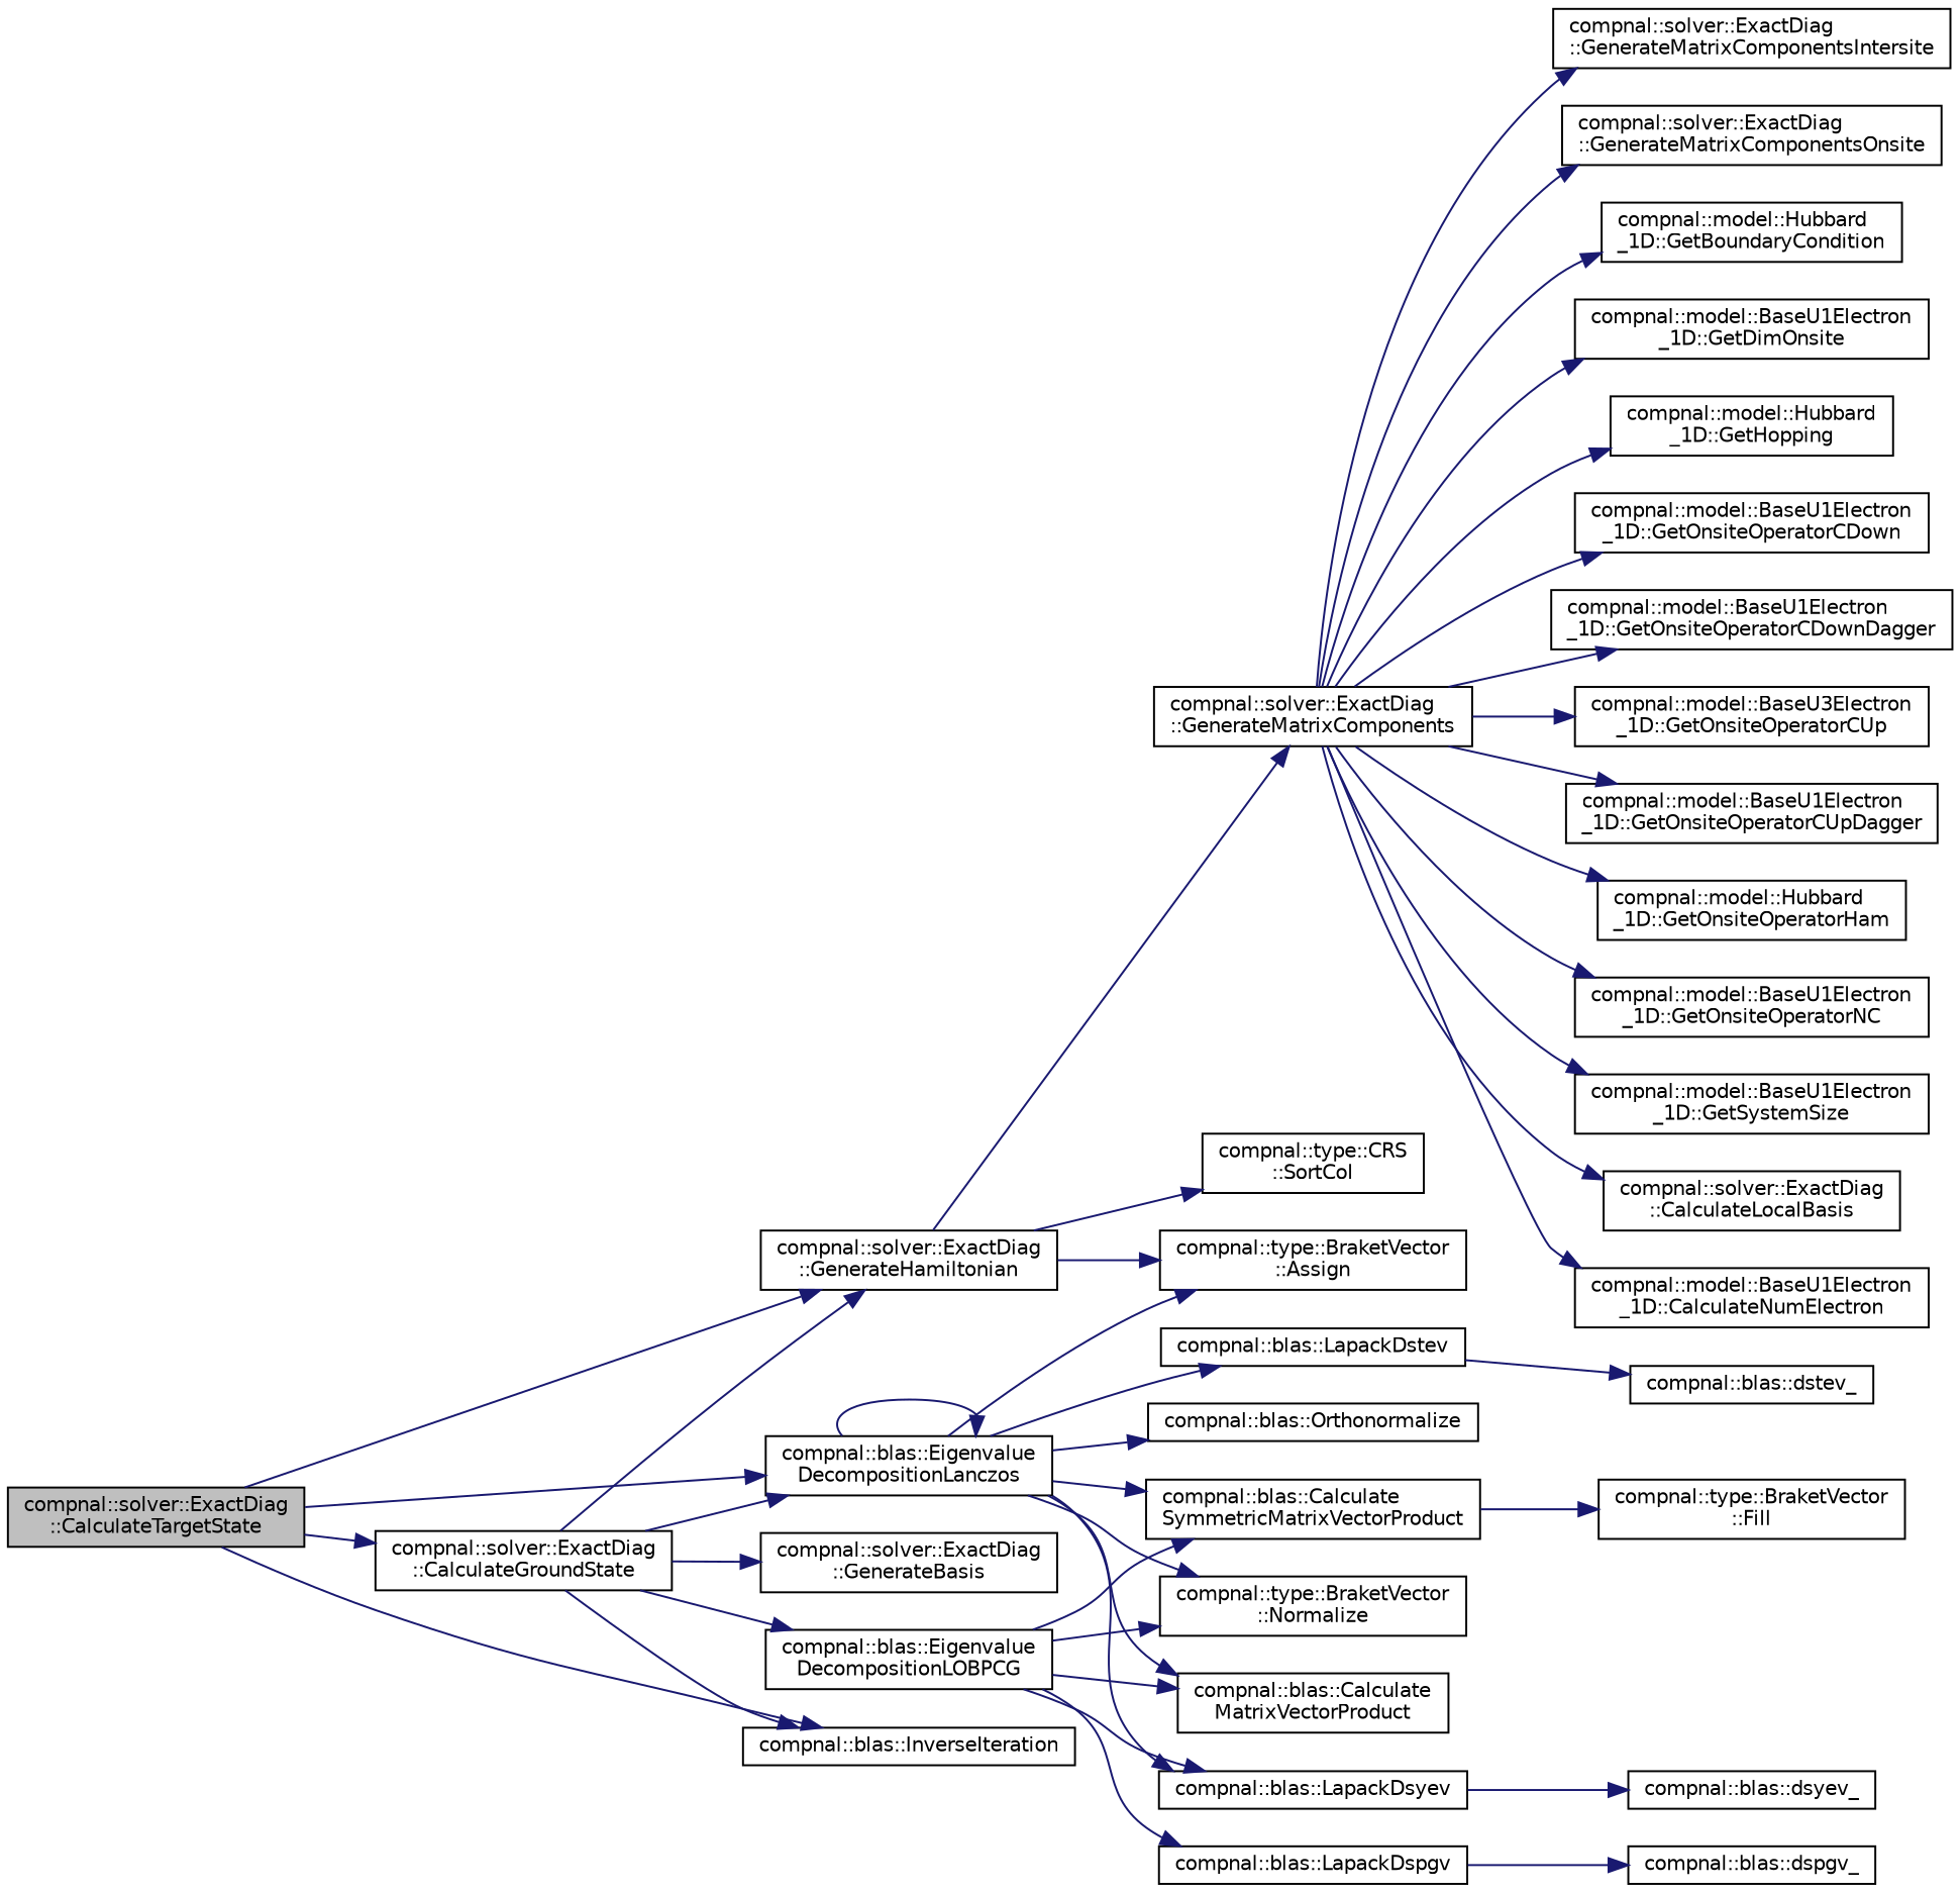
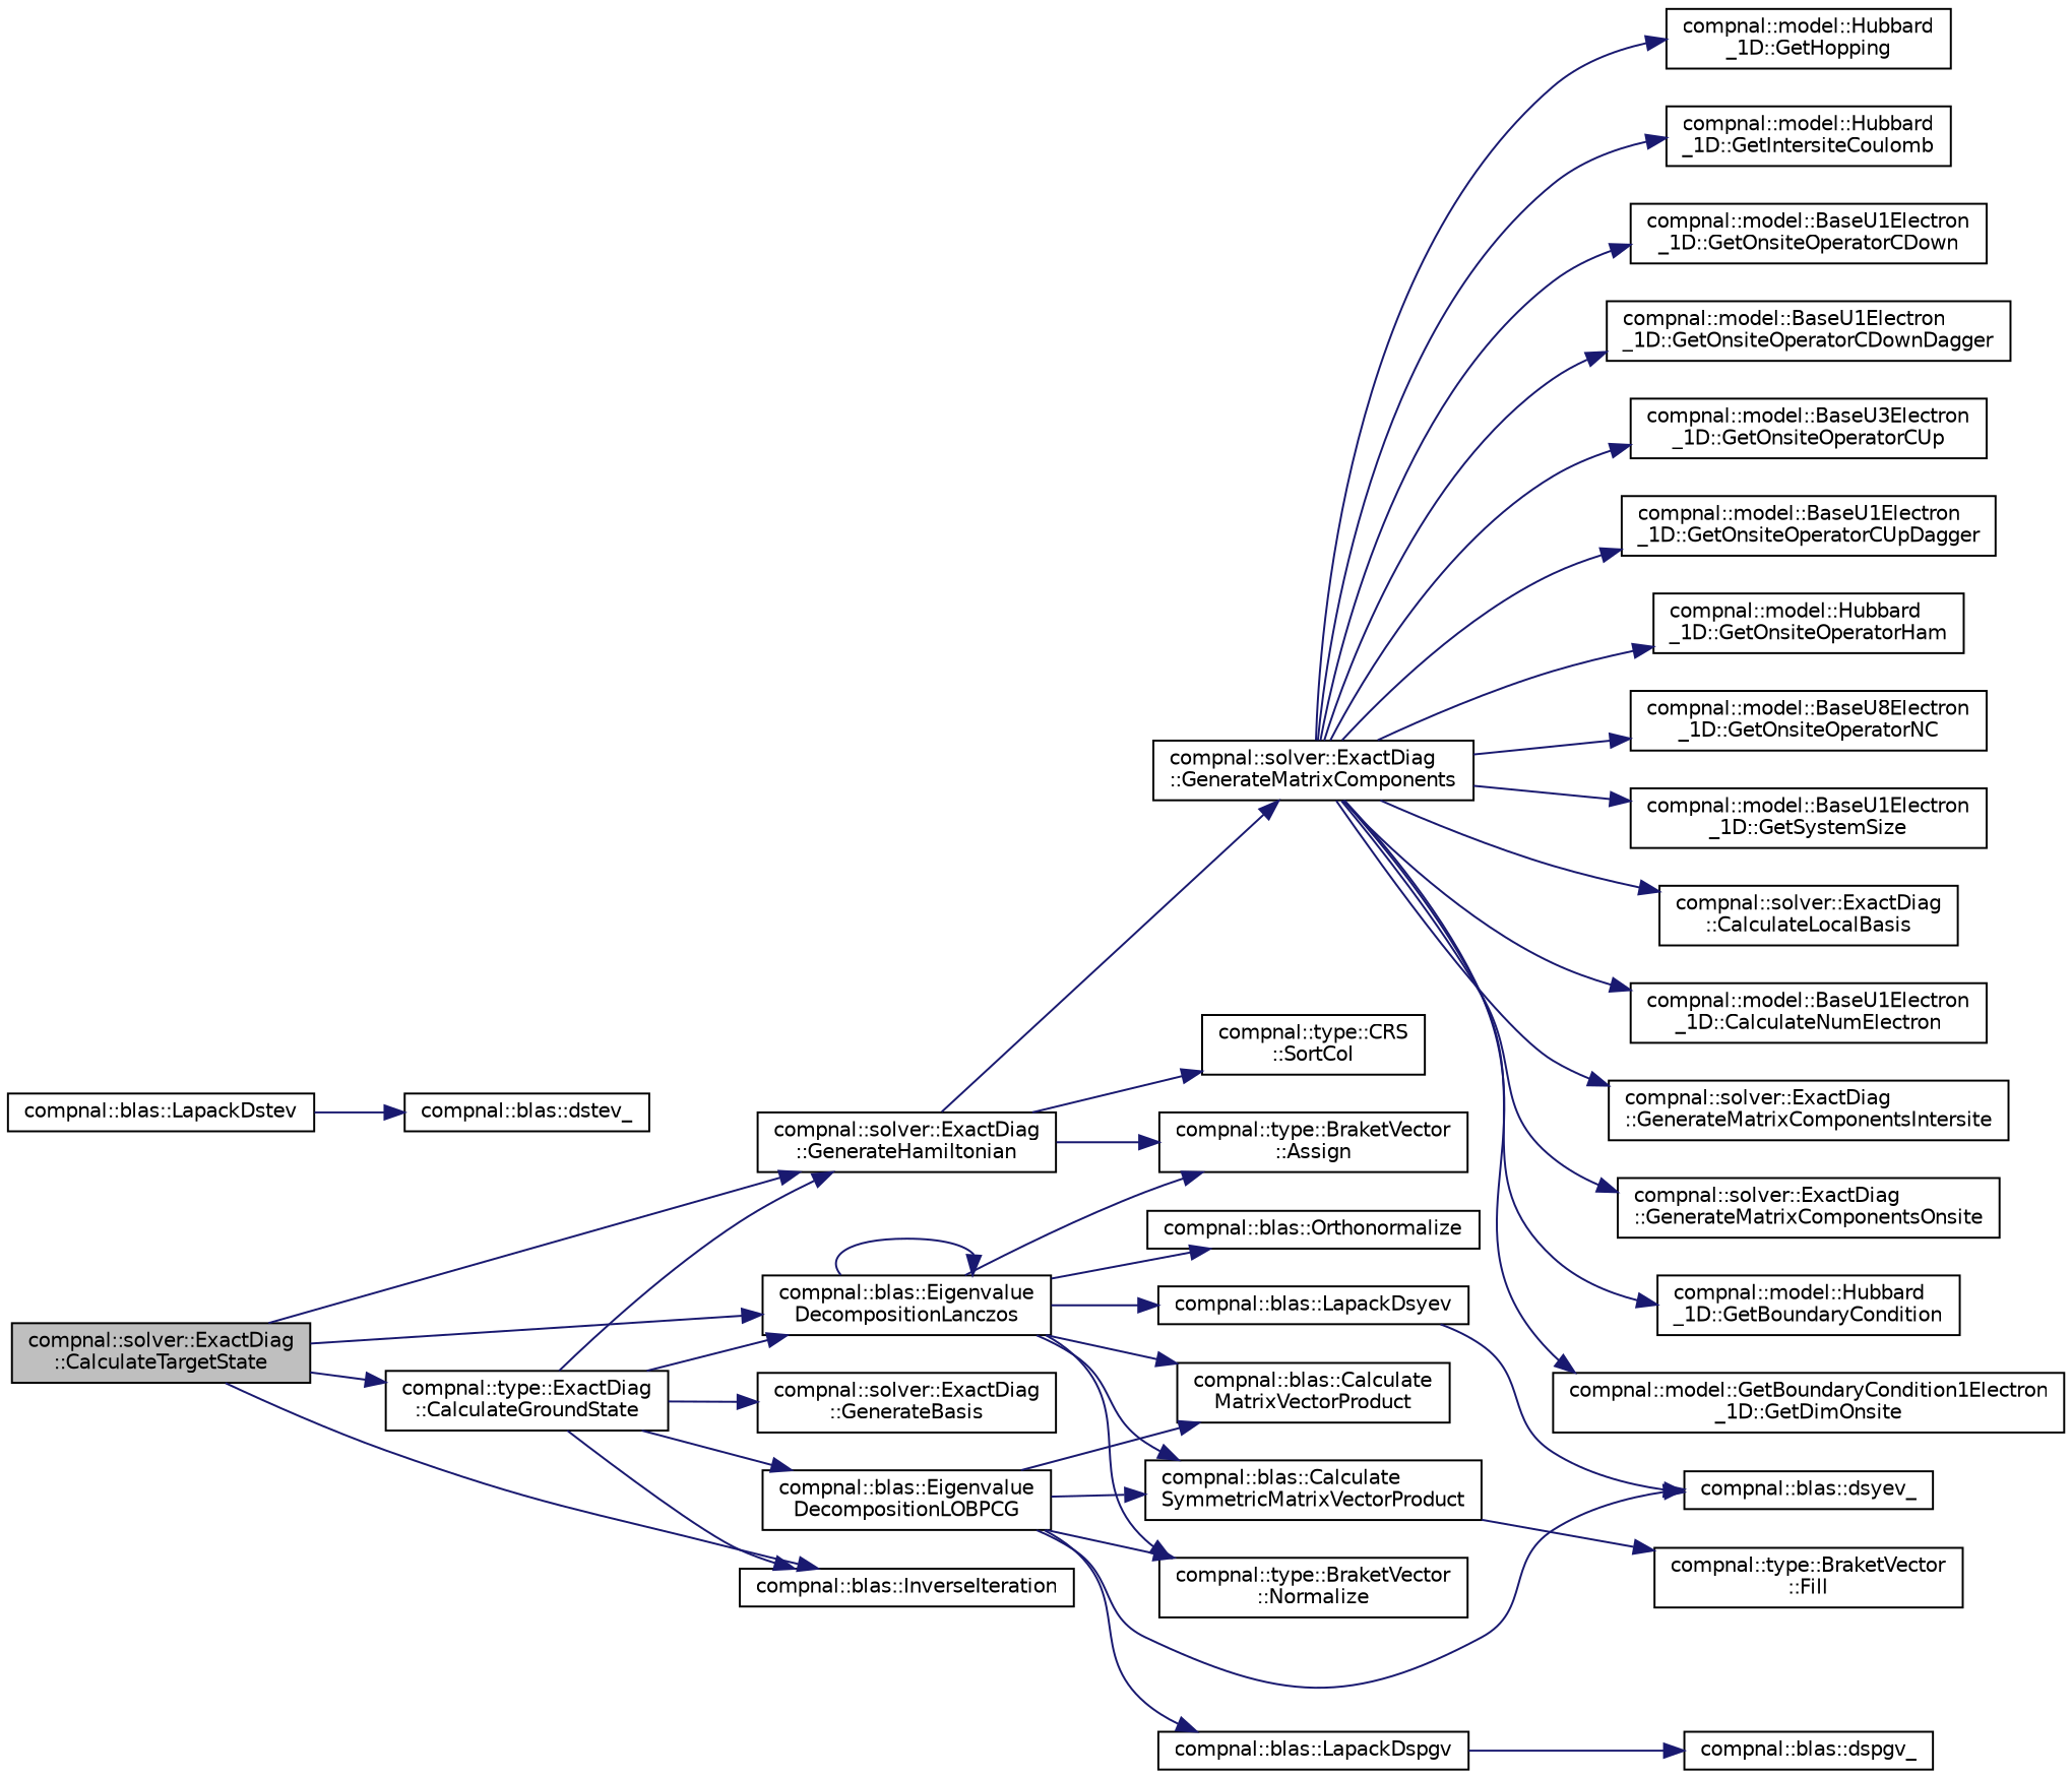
  digraph {
    rankdir=LR
    node [color=black fillcolor=white fontname=Helvetica fontsize=10 shape=record style=filled]
    edge [color=midnightblue fontname=Helvetica fontsize=10 labelfontname=Helvetica labelfontsize=10 style=solid]
    n1 [fillcolor=grey75 fontcolor=black height=0.2 label="compnal::solver::ExactDiag\l::CalculateTargetState" width=0.4]
-   n2 [height=0.2 label="compnal::solver::ExactDiag\l::CalculateGroundState" width=0.4]
+   n2 [height=0.2 label="compnal::type::ExactDiag\l::CalculateGroundState" width=0.4]
    n3 [height=0.2 label="compnal::blas::Eigenvalue\lDecompositionLanczos" width=0.4]
    n4 [height=0.2 label="compnal::solver::ExactDiag\l::GenerateHamiltonian" width=0.4]
    n5 [height=0.2 label="compnal::blas::InverseIteration" width=0.4]
    n6 [height=0.2 label="compnal::blas::Eigenvalue\lDecompositionLOBPCG" width=0.4]
    n7 [height=0.2 label="compnal::solver::ExactDiag\l::GenerateBasis" width=0.4]
    n8 [height=0.2 label="compnal::type::BraketVector\l::Assign" width=0.4]
    n9 [height=0.2 label="compnal::blas::Calculate\lMatrixVectorProduct" width=0.4]
    n10 [height=0.2 label="compnal::blas::Calculate\lSymmetricMatrixVectorProduct" width=0.4]
    n11 [height=0.2 label="compnal::blas::LapackDstev" width=0.4]
    n12 [height=0.2 label="compnal::blas::LapackDsyev" width=0.4]
    n13 [height=0.2 label="compnal::type::BraketVector\l::Normalize" width=0.4]
    n14 [height=0.2 label="compnal::blas::Orthonormalize" width=0.4]
    n15 [height=0.2 label="compnal::solver::ExactDiag\l::GenerateMatrixComponents" width=0.4]
    n16 [height=0.2 label="compnal::type::CRS\l::SortCol" width=0.4]
    n17 [height=0.2 label="compnal::blas::LapackDspgv" width=0.4]
    n18 [height=0.2 label="compnal::type::BraketVector\l::Fill" width=0.4]
    n19 [height=0.2 label="compnal::blas::dstev_" width=0.4]
    n20 [height=0.2 label="compnal::blas::dsyev_" width=0.4]
    n21 [height=0.2 label="compnal::blas::dspgv_" width=0.4]
    n22 [height=0.2 label="compnal::solver::ExactDiag\l::CalculateLocalBasis" width=0.4]
    n23 [height=0.2 label="compnal::model::BaseU1Electron\l_1D::CalculateNumElectron" width=0.4]
    n24 [height=0.2 label="compnal::solver::ExactDiag\l::GenerateMatrixComponentsIntersite" width=0.4]
    n25 [height=0.2 label="compnal::solver::ExactDiag\l::GenerateMatrixComponentsOnsite" width=0.4]
    n26 [height=0.2 label="compnal::model::Hubbard\l_1D::GetBoundaryCondition" width=0.4]
-   n27 [height=0.2 label="compnal::model::BaseU1Electron\l_1D::GetDimOnsite" width=0.4]
+   n27 [height=0.2 label="compnal::model::GetBoundaryCondition1Electron\l_1D::GetDimOnsite" width=0.4]
    n28 [height=0.2 label="compnal::model::Hubbard\l_1D::GetHopping" width=0.4]
+   n29 [height=0.2 label="compnal::model::Hubbard\l_1D::GetIntersiteCoulomb" width=0.4]
    n30 [height=0.2 label="compnal::model::BaseU1Electron\l_1D::GetOnsiteOperatorCDown" width=0.4]
    n31 [height=0.2 label="compnal::model::BaseU1Electron\l_1D::GetOnsiteOperatorCDownDagger" width=0.4]
    n32 [height=0.2 label="compnal::model::BaseU3Electron\l_1D::GetOnsiteOperatorCUp" width=0.4]
    n33 [height=0.2 label="compnal::model::BaseU1Electron\l_1D::GetOnsiteOperatorCUpDagger" width=0.4]
    n34 [height=0.2 label="compnal::model::Hubbard\l_1D::GetOnsiteOperatorHam" width=0.4]
-   n35 [height=0.2 label="compnal::model::BaseU1Electron\l_1D::GetOnsiteOperatorNC" width=0.4]
+   n35 [height=0.2 label="compnal::model::BaseU8Electron\l_1D::GetOnsiteOperatorNC" width=0.4]
    n36 [height=0.2 label="compnal::model::BaseU1Electron\l_1D::GetSystemSize" width=0.4]
    n1 -> n2
    n1 -> n3
    n1 -> n4
    n1 -> n5
    n2 -> n3
    n2 -> n4
    n2 -> n5
    n2 -> n6
    n2 -> n7
    n3 -> n3
    n3 -> n8
    n3 -> n9
    n3 -> n10
-   n3 -> n11
    n3 -> n12
    n3 -> n13
    n3 -> n14
    n4 -> n8
    n4 -> n15
    n4 -> n16
    n6 -> n9
    n6 -> n10
-   n6 -> n12
+   n6 -> n20
    n6 -> n13
    n6 -> n17
    n10 -> n18
    n11 -> n19
    n12 -> n20
    n15 -> n22
    n15 -> n23
    n15 -> n24
    n15 -> n25
    n15 -> n26
    n15 -> n27
    n15 -> n28
+   n15 -> n29
    n15 -> n30
    n15 -> n31
    n15 -> n32
    n15 -> n33
    n15 -> n34
    n15 -> n35
    n15 -> n36
    n17 -> n21
  }
